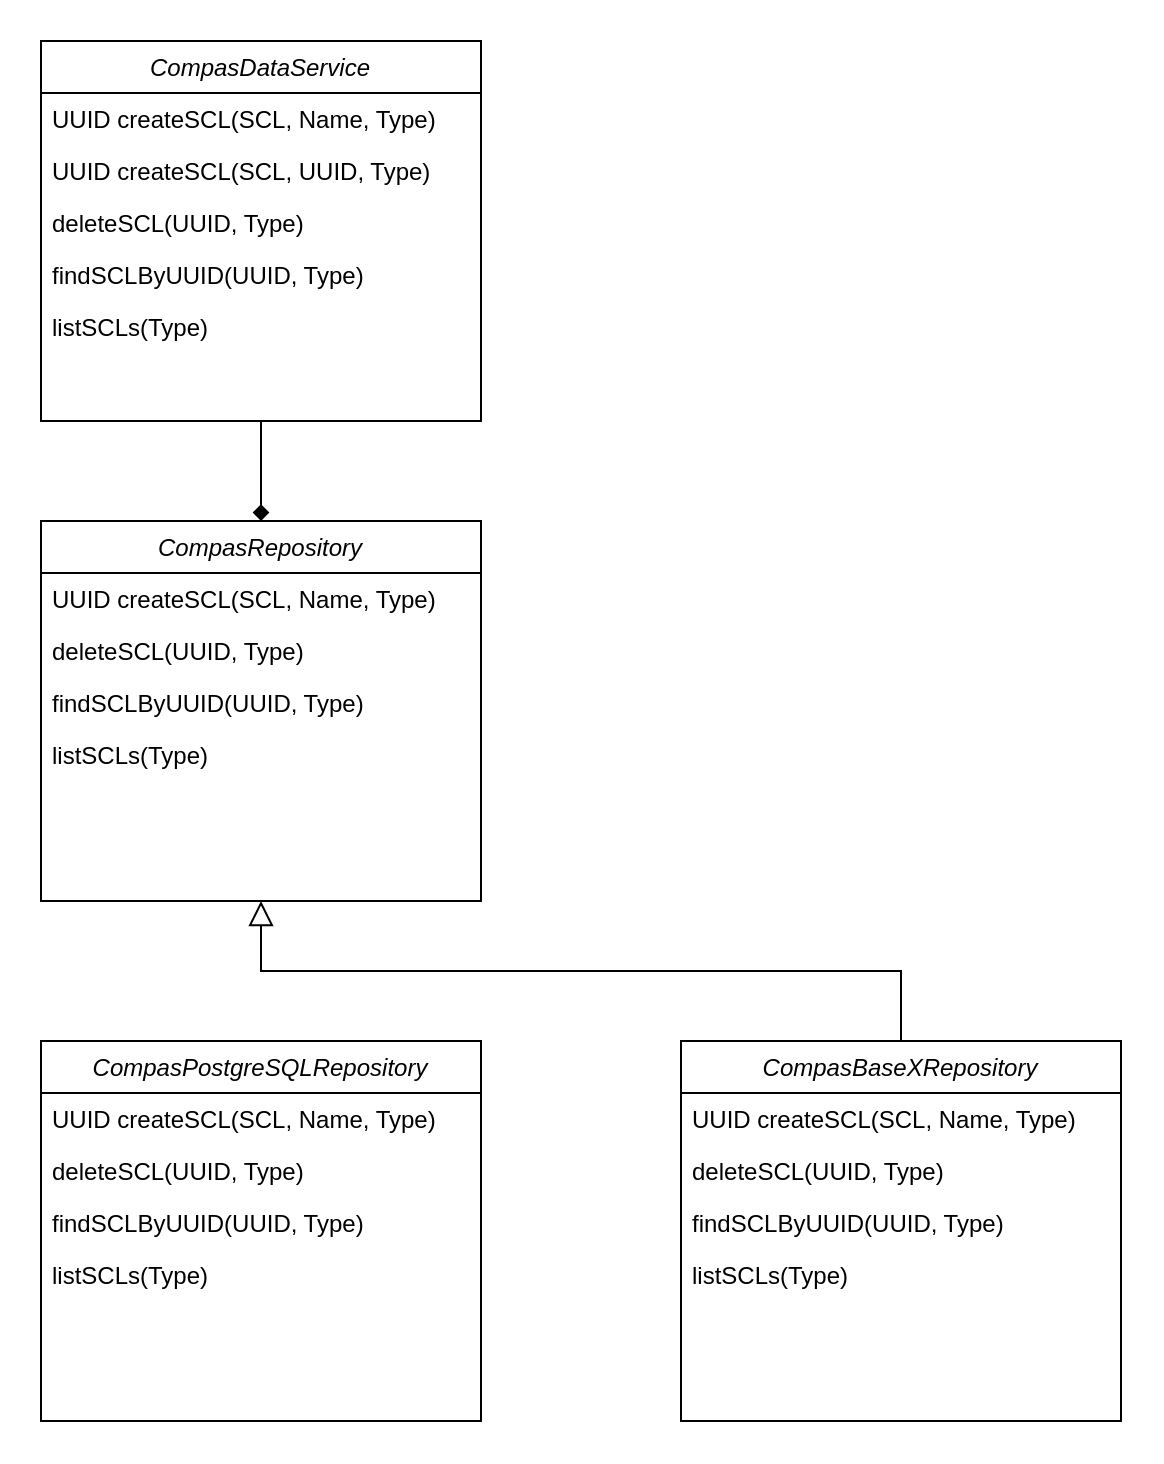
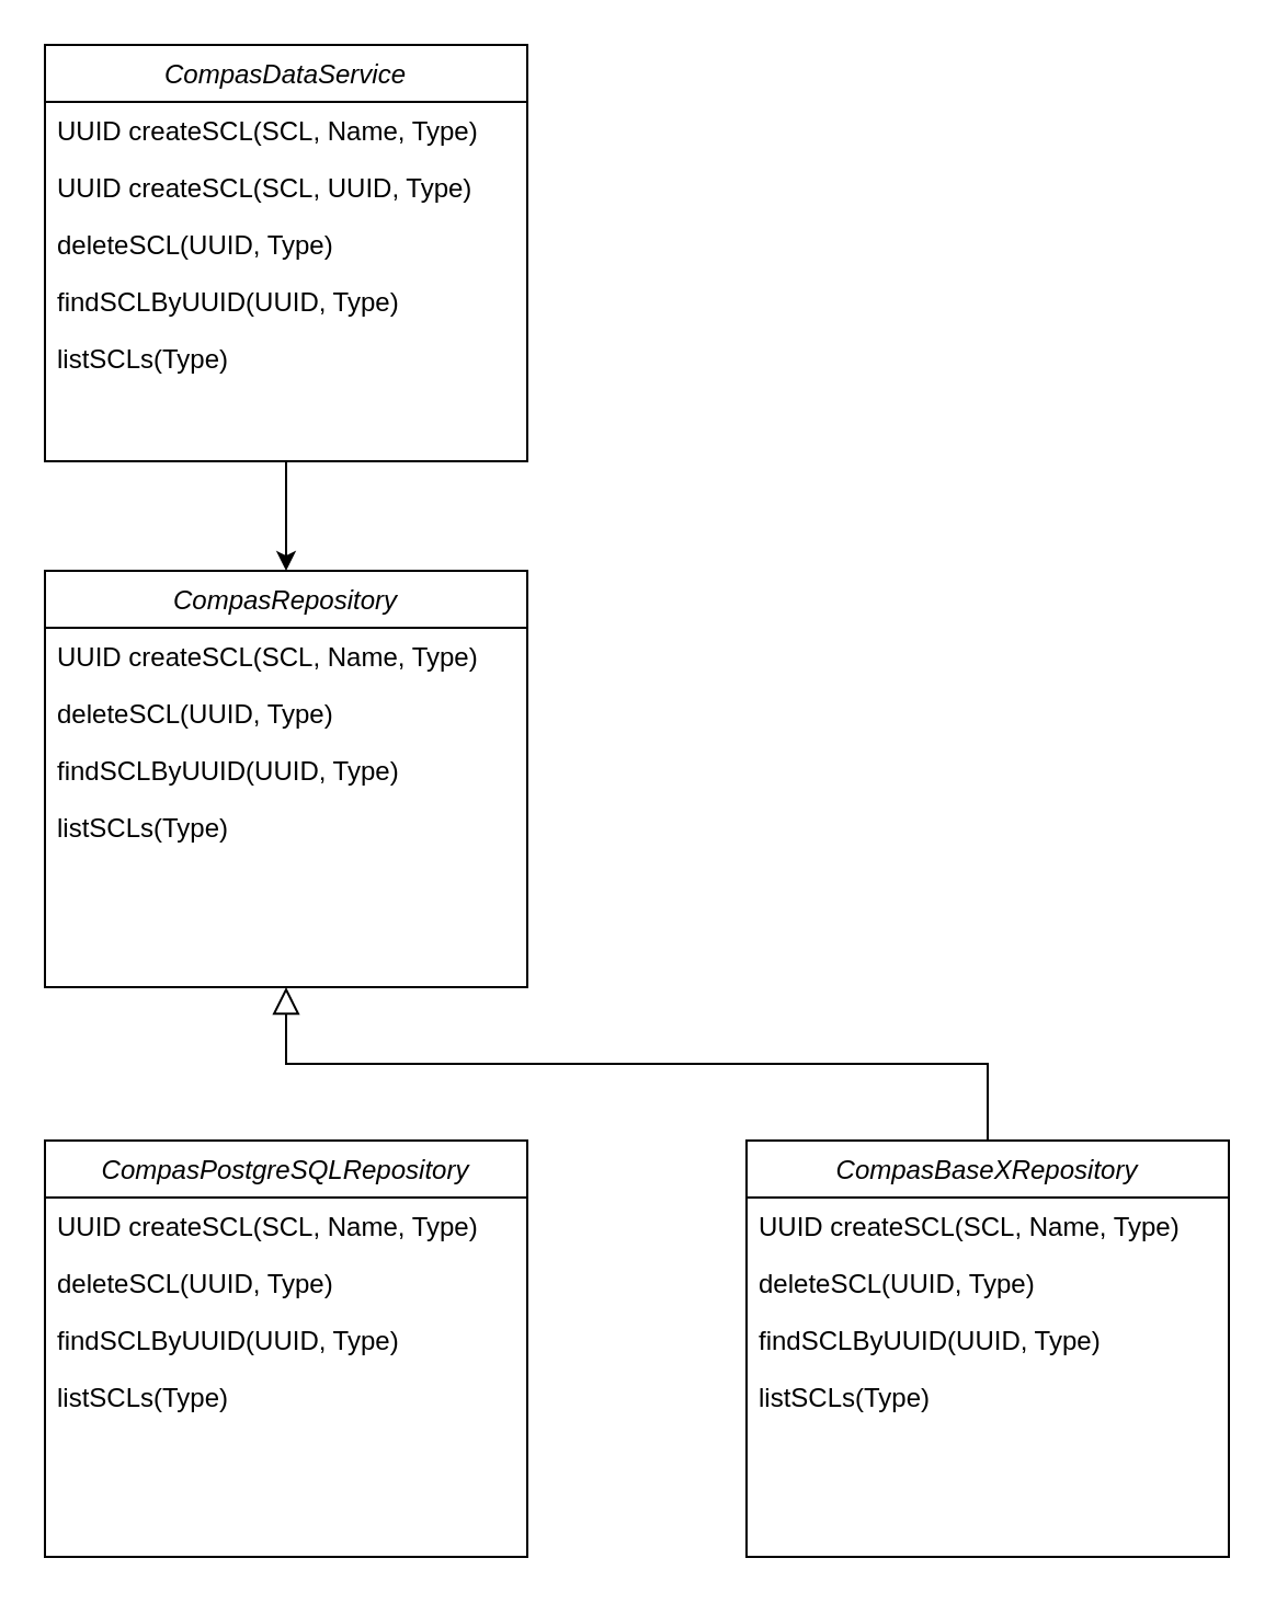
  <mxCell id="0" />
  <mxCell id="1" parent="0" />
- <mxCell id="2" style="edgeStyle=orthogonalEdgeStyle;rounded=0;orthogonalLoop=1;jettySize=auto;html=1;entryX=0.5;entryY=0;entryDx=0;entryDy=0;endArrow=diamond;" parent="1" source="3" target="19" edge="1"><mxGeometry relative="1" as="geometry" /></mxCell>
+ <mxCell id="2" style="edgeStyle=orthogonalEdgeStyle;rounded=0;orthogonalLoop=1;jettySize=auto;html=1;entryX=0.5;entryY=0;entryDx=0;entryDy=0;" parent="1" source="3" target="19" edge="1"><mxGeometry relative="1" as="geometry" /></mxCell>
  <mxCell id="3" value="CompasDataService" style="swimlane;fontStyle=2;align=center;verticalAlign=top;childLayout=stackLayout;horizontal=1;startSize=26;horizontalStack=0;resizeParent=1;resizeLast=0;collapsible=1;marginBottom=0;rounded=0;shadow=0;strokeWidth=1;" parent="1" vertex="1"><mxGeometry x="20" y="20" width="220" height="190" as="geometry"><mxRectangle x="230" y="140" width="160" height="26" as="alternateBounds" /></mxGeometry></mxCell>
  <mxCell id="4" value="UUID createSCL(SCL, Name, Type)" style="text;align=left;verticalAlign=top;spacingLeft=4;spacingRight=4;overflow=hidden;rotatable=0;points=[[0,0.5],[1,0.5]];portConstraint=eastwest;" parent="3" vertex="1"><mxGeometry y="26" width="220" height="26" as="geometry" /></mxCell>
  <mxCell id="5" value="UUID createSCL(SCL, UUID, Type)" style="text;align=left;verticalAlign=top;spacingLeft=4;spacingRight=4;overflow=hidden;rotatable=0;points=[[0,0.5],[1,0.5]];portConstraint=eastwest;" parent="3" vertex="1"><mxGeometry y="52" width="220" height="26" as="geometry" /></mxCell>
  <mxCell id="6" value="deleteSCL(UUID, Type)" style="text;align=left;verticalAlign=top;spacingLeft=4;spacingRight=4;overflow=hidden;rotatable=0;points=[[0,0.5],[1,0.5]];portConstraint=eastwest;" parent="3" vertex="1"><mxGeometry y="78" width="220" height="26" as="geometry" /></mxCell>
  <mxCell id="7" value="findSCLByUUID(UUID, Type)" style="text;align=left;verticalAlign=top;spacingLeft=4;spacingRight=4;overflow=hidden;rotatable=0;points=[[0,0.5],[1,0.5]];portConstraint=eastwest;" parent="3" vertex="1"><mxGeometry y="104" width="220" height="26" as="geometry" /></mxCell>
  <mxCell id="8" value="listSCLs(Type)" style="text;align=left;verticalAlign=top;spacingLeft=4;spacingRight=4;overflow=hidden;rotatable=0;points=[[0,0.5],[1,0.5]];portConstraint=eastwest;" parent="3" vertex="1"><mxGeometry y="130" width="220" height="26" as="geometry" /></mxCell>
  <mxCell id="9" value="CompasPostgreSQLRepository" style="swimlane;fontStyle=2;align=center;verticalAlign=top;childLayout=stackLayout;horizontal=1;startSize=26;horizontalStack=0;resizeParent=1;resizeLast=0;collapsible=1;marginBottom=0;rounded=0;shadow=0;strokeWidth=1;" parent="1" vertex="1"><mxGeometry x="20" y="520" width="220" height="190" as="geometry"><mxRectangle x="230" y="140" width="160" height="26" as="alternateBounds" /></mxGeometry></mxCell>
  <mxCell id="10" value="UUID createSCL(SCL, Name, Type)" style="text;align=left;verticalAlign=top;spacingLeft=4;spacingRight=4;overflow=hidden;rotatable=0;points=[[0,0.5],[1,0.5]];portConstraint=eastwest;" parent="9" vertex="1"><mxGeometry y="26" width="220" height="26" as="geometry" /></mxCell>
  <mxCell id="11" value="deleteSCL(UUID, Type)" style="text;align=left;verticalAlign=top;spacingLeft=4;spacingRight=4;overflow=hidden;rotatable=0;points=[[0,0.5],[1,0.5]];portConstraint=eastwest;" parent="9" vertex="1"><mxGeometry y="52" width="220" height="26" as="geometry" /></mxCell>
  <mxCell id="12" value="findSCLByUUID(UUID, Type)" style="text;align=left;verticalAlign=top;spacingLeft=4;spacingRight=4;overflow=hidden;rotatable=0;points=[[0,0.5],[1,0.5]];portConstraint=eastwest;" parent="9" vertex="1"><mxGeometry y="78" width="220" height="26" as="geometry" /></mxCell>
  <mxCell id="13" value="listSCLs(Type)" style="text;align=left;verticalAlign=top;spacingLeft=4;spacingRight=4;overflow=hidden;rotatable=0;points=[[0,0.5],[1,0.5]];portConstraint=eastwest;" parent="9" vertex="1"><mxGeometry y="104" width="220" height="26" as="geometry" /></mxCell>
  <mxCell id="14" value="CompasBaseXRepository" style="swimlane;fontStyle=2;align=center;verticalAlign=top;childLayout=stackLayout;horizontal=1;startSize=26;horizontalStack=0;resizeParent=1;resizeLast=0;collapsible=1;marginBottom=0;rounded=0;shadow=0;strokeWidth=1;" parent="1" vertex="1"><mxGeometry x="340" y="520" width="220" height="190" as="geometry"><mxRectangle x="230" y="140" width="160" height="26" as="alternateBounds" /></mxGeometry></mxCell>
  <mxCell id="15" value="UUID createSCL(SCL, Name, Type)" style="text;align=left;verticalAlign=top;spacingLeft=4;spacingRight=4;overflow=hidden;rotatable=0;points=[[0,0.5],[1,0.5]];portConstraint=eastwest;" parent="14" vertex="1"><mxGeometry y="26" width="220" height="26" as="geometry" /></mxCell>
  <mxCell id="16" value="deleteSCL(UUID, Type)" style="text;align=left;verticalAlign=top;spacingLeft=4;spacingRight=4;overflow=hidden;rotatable=0;points=[[0,0.5],[1,0.5]];portConstraint=eastwest;" parent="14" vertex="1"><mxGeometry y="52" width="220" height="26" as="geometry" /></mxCell>
  <mxCell id="17" value="findSCLByUUID(UUID, Type)" style="text;align=left;verticalAlign=top;spacingLeft=4;spacingRight=4;overflow=hidden;rotatable=0;points=[[0,0.5],[1,0.5]];portConstraint=eastwest;" parent="14" vertex="1"><mxGeometry y="78" width="220" height="26" as="geometry" /></mxCell>
  <mxCell id="18" value="listSCLs(Type)" style="text;align=left;verticalAlign=top;spacingLeft=4;spacingRight=4;overflow=hidden;rotatable=0;points=[[0,0.5],[1,0.5]];portConstraint=eastwest;" parent="14" vertex="1"><mxGeometry y="104" width="220" height="26" as="geometry" /></mxCell>
  <mxCell id="19" value="CompasRepository" style="swimlane;fontStyle=2;align=center;verticalAlign=top;childLayout=stackLayout;horizontal=1;startSize=26;horizontalStack=0;resizeParent=1;resizeLast=0;collapsible=1;marginBottom=0;rounded=0;shadow=0;strokeWidth=1;" parent="1" vertex="1"><mxGeometry x="20" y="260" width="220" height="190" as="geometry"><mxRectangle x="230" y="140" width="160" height="26" as="alternateBounds" /></mxGeometry></mxCell>
  <mxCell id="20" value="UUID createSCL(SCL, Name, Type)" style="text;align=left;verticalAlign=top;spacingLeft=4;spacingRight=4;overflow=hidden;rotatable=0;points=[[0,0.5],[1,0.5]];portConstraint=eastwest;" parent="19" vertex="1"><mxGeometry y="26" width="220" height="26" as="geometry" /></mxCell>
  <mxCell id="21" value="deleteSCL(UUID, Type)" style="text;align=left;verticalAlign=top;spacingLeft=4;spacingRight=4;overflow=hidden;rotatable=0;points=[[0,0.5],[1,0.5]];portConstraint=eastwest;" parent="19" vertex="1"><mxGeometry y="52" width="220" height="26" as="geometry" /></mxCell>
  <mxCell id="22" value="findSCLByUUID(UUID, Type)" style="text;align=left;verticalAlign=top;spacingLeft=4;spacingRight=4;overflow=hidden;rotatable=0;points=[[0,0.5],[1,0.5]];portConstraint=eastwest;" parent="19" vertex="1"><mxGeometry y="78" width="220" height="26" as="geometry" /></mxCell>
  <mxCell id="23" value="listSCLs(Type)" style="text;align=left;verticalAlign=top;spacingLeft=4;spacingRight=4;overflow=hidden;rotatable=0;points=[[0,0.5],[1,0.5]];portConstraint=eastwest;" parent="19" vertex="1"><mxGeometry y="104" width="220" height="26" as="geometry" /></mxCell>
  <mxCell id="24" value="" style="endArrow=block;endSize=10;endFill=0;shadow=0;strokeWidth=1;rounded=0;edgeStyle=elbowEdgeStyle;elbow=vertical;entryX=0.5;entryY=1;entryDx=0;entryDy=0;exitX=0.5;exitY=0;exitDx=0;exitDy=0;" parent="1" source="14" target="19" edge="1"><mxGeometry width="160" relative="1" as="geometry"><mxPoint x="320" y="310" as="sourcePoint" /><mxPoint x="210" y="208" as="targetPoint" /></mxGeometry></mxCell>
